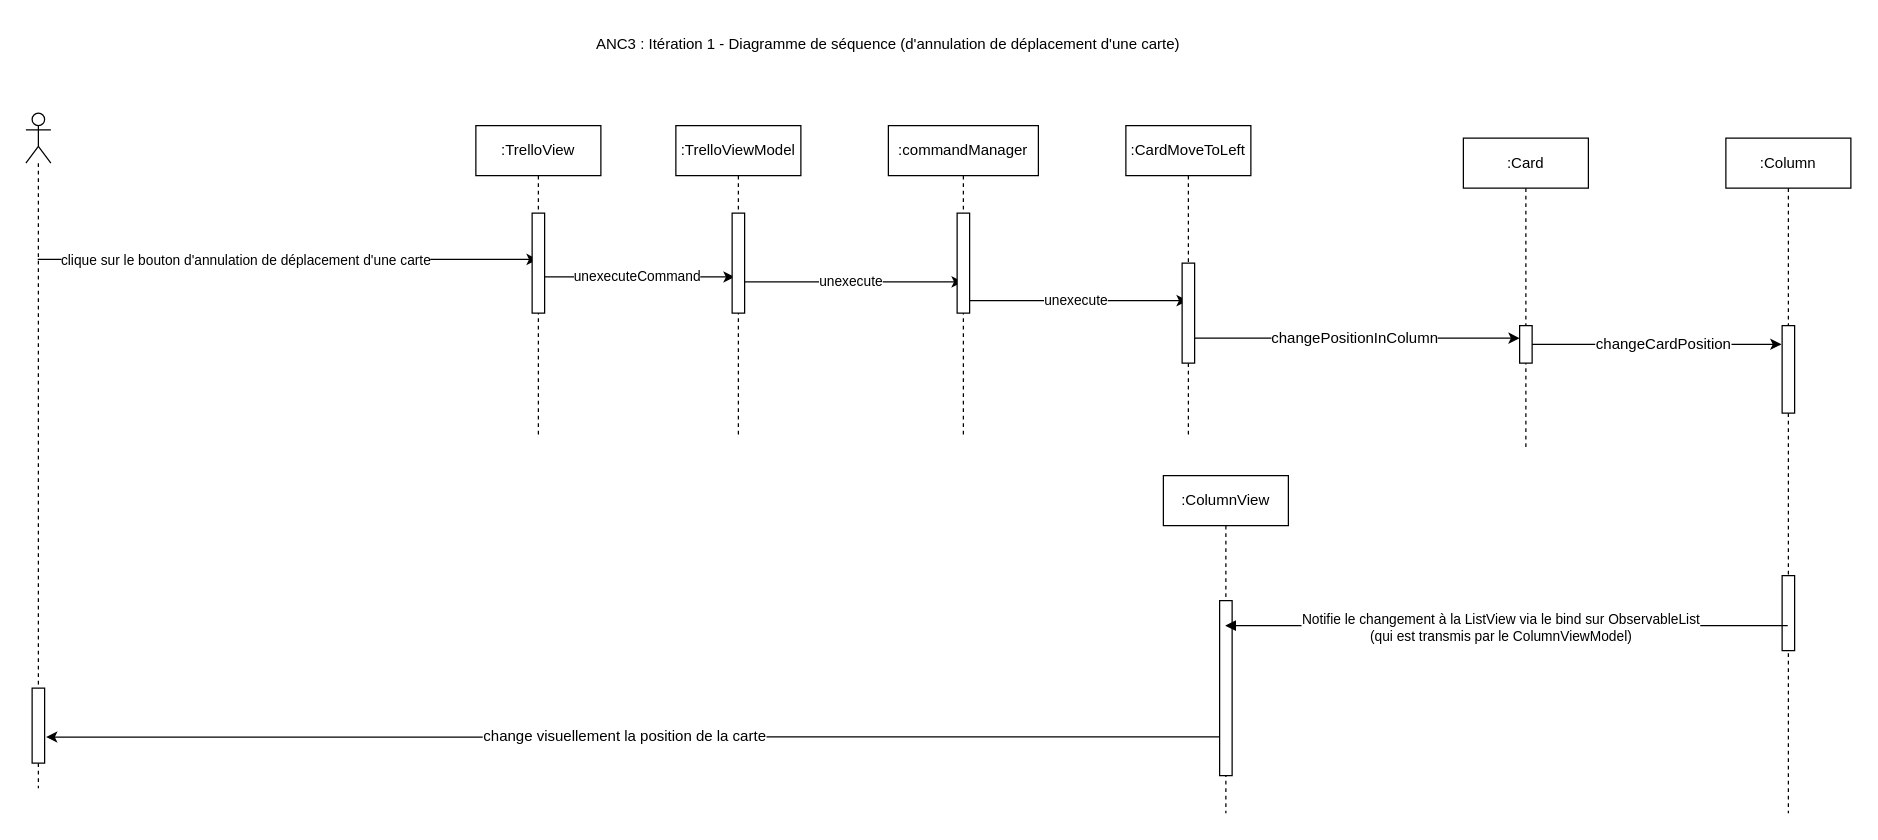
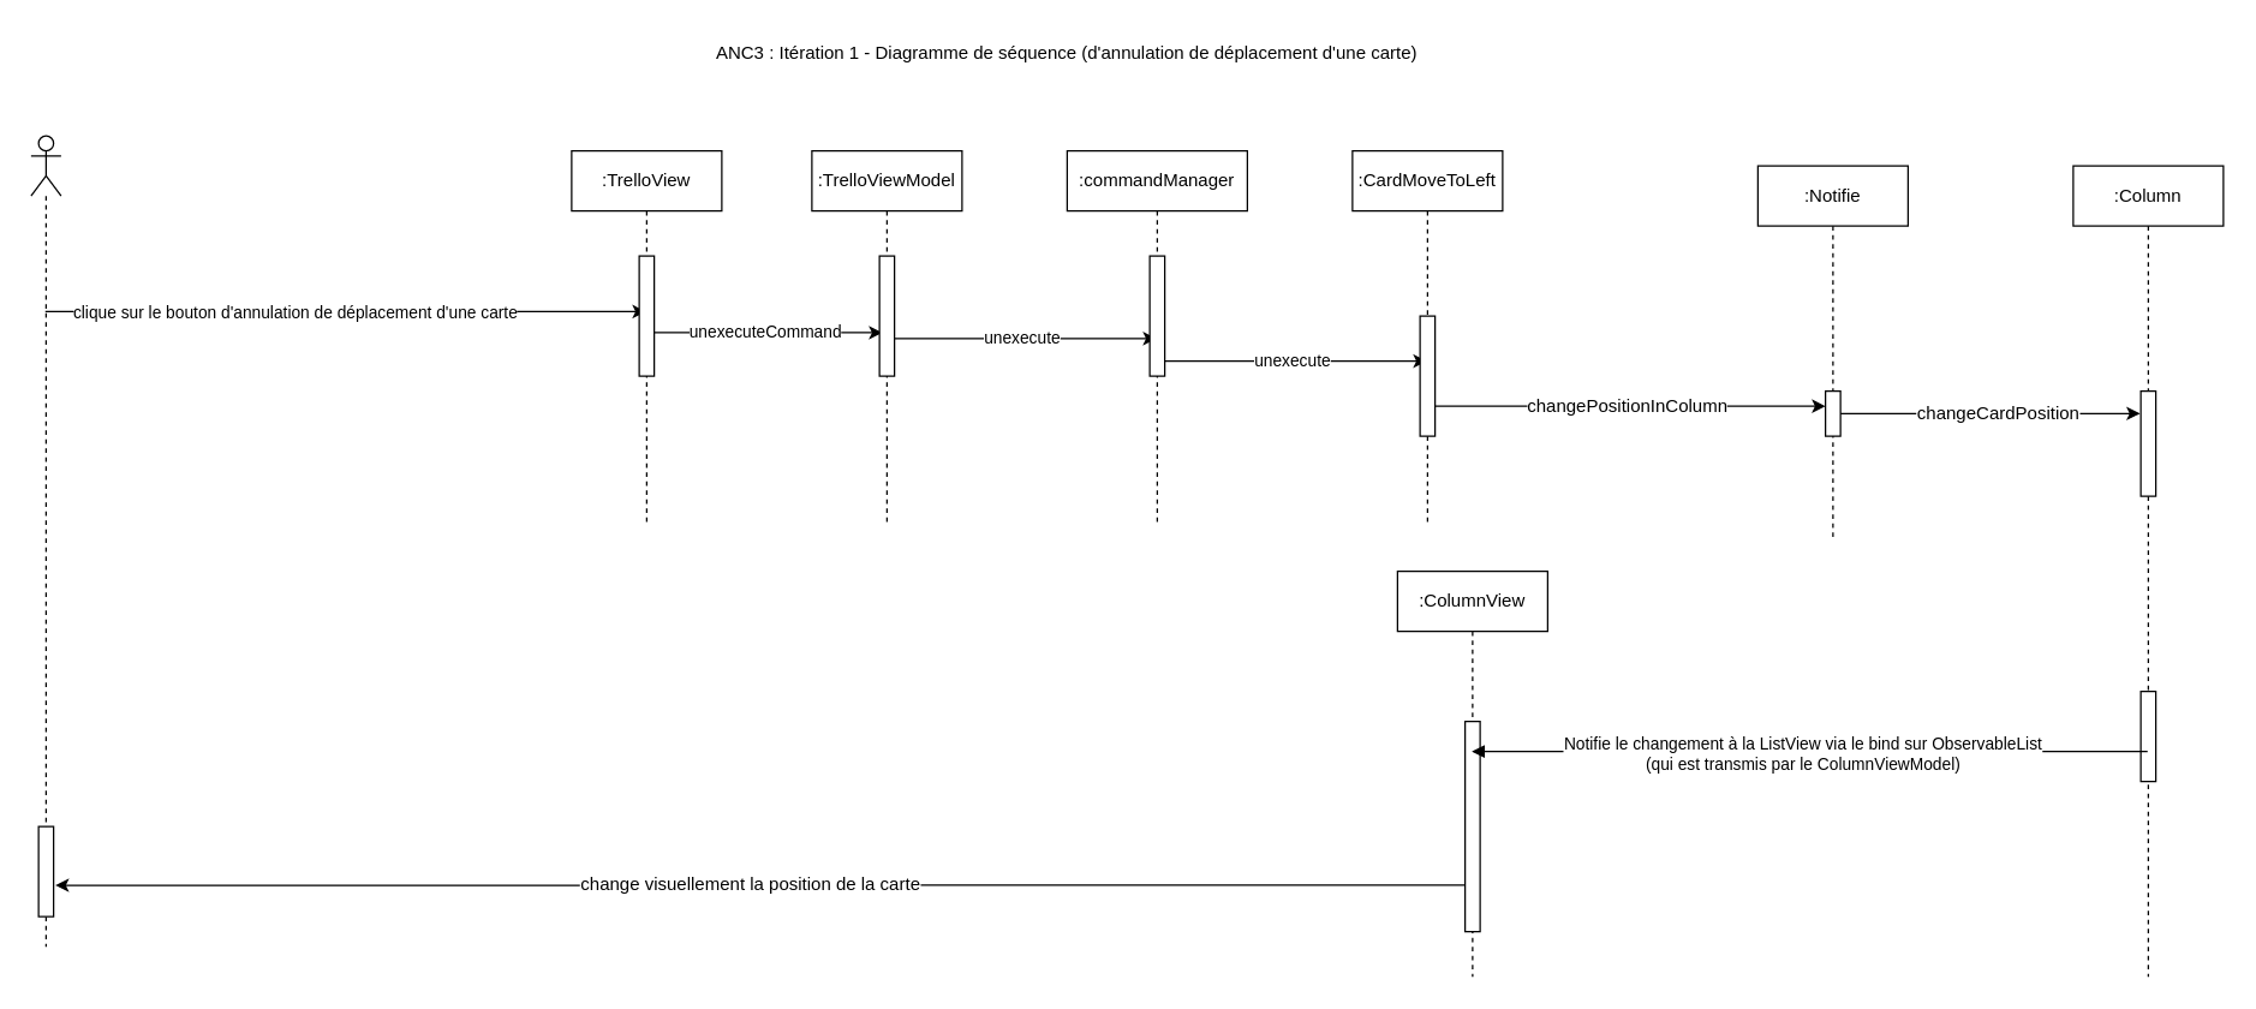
  <mxCell id="0" />
  <mxCell id="1" parent="0" />
  <mxCell id="2" style="edgeStyle=orthogonalEdgeStyle;rounded=0;orthogonalLoop=1;jettySize=auto;html=1;" edge="1" parent="1"><mxGeometry relative="1" as="geometry"><mxPoint x="29.5" y="207" as="sourcePoint" /><mxPoint x="429.5" y="207" as="targetPoint" /><Array as="points"><mxPoint x="130" y="207" /><mxPoint x="130" y="207" /></Array></mxGeometry></mxCell>
  <mxCell id="3" value="clique sur le bouton d'annulation de déplacement d'une carte" style="edgeLabel;html=1;align=center;verticalAlign=middle;resizable=0;points=[];" vertex="1" connectable="0" parent="2"><mxGeometry x="-0.168" relative="1" as="geometry"><mxPoint as="offset" /></mxGeometry></mxCell>
  <mxCell id="4" value="" style="shape=umlLifeline;participant=umlActor;perimeter=lifelinePerimeter;whiteSpace=wrap;html=1;container=1;collapsible=0;recursiveResize=0;verticalAlign=top;spacingTop=36;outlineConnect=0;" vertex="1" parent="1"><mxGeometry x="20" y="90" width="20" height="540" as="geometry" /></mxCell>
  <mxCell id="5" value="" style="html=1;points=[];perimeter=orthogonalPerimeter;fontSize=12;" vertex="1" parent="4"><mxGeometry x="5" y="460" width="10" height="60" as="geometry" /></mxCell>
- <mxCell id="6" value=":Card" style="shape=umlLifeline;perimeter=lifelinePerimeter;whiteSpace=wrap;html=1;container=1;collapsible=0;recursiveResize=0;outlineConnect=0;" vertex="1" parent="1"><mxGeometry x="1170" y="110" width="100" height="250" as="geometry" /></mxCell>
+ <mxCell id="6" value=":Notifie" style="shape=umlLifeline;perimeter=lifelinePerimeter;whiteSpace=wrap;html=1;container=1;collapsible=0;recursiveResize=0;outlineConnect=0;" vertex="1" parent="1"><mxGeometry x="1170" y="110" width="100" height="250" as="geometry" /></mxCell>
  <mxCell id="7" value="" style="html=1;points=[];perimeter=orthogonalPerimeter;fontSize=12;" vertex="1" parent="6"><mxGeometry x="45" y="150" width="10" height="30" as="geometry" /></mxCell>
  <mxCell id="8" value="&lt;span style=&quot;font-size: 12px&quot;&gt;changePositionInColumn&lt;/span&gt;" style="edgeStyle=orthogonalEdgeStyle;rounded=0;orthogonalLoop=1;jettySize=auto;html=1;" edge="1" parent="1" source="28" target="7"><mxGeometry relative="1" as="geometry"><mxPoint x="1035.33" y="269.2" as="sourcePoint" /><mxPoint x="1210" y="270" as="targetPoint" /><Array as="points"><mxPoint x="1180" y="270" /><mxPoint x="1180" y="270" /></Array></mxGeometry></mxCell>
  <mxCell id="9" value=":Column" style="shape=umlLifeline;perimeter=lifelinePerimeter;whiteSpace=wrap;html=1;container=1;collapsible=0;recursiveResize=0;outlineConnect=0;fontSize=12;" vertex="1" parent="1"><mxGeometry x="1380" y="110" width="100" height="540" as="geometry" /></mxCell>
  <mxCell id="10" value="" style="html=1;points=[];perimeter=orthogonalPerimeter;fontSize=12;" vertex="1" parent="9"><mxGeometry x="45" y="150" width="10" height="70" as="geometry" /></mxCell>
  <mxCell id="11" value="" style="html=1;points=[];perimeter=orthogonalPerimeter;fontSize=12;" vertex="1" parent="9"><mxGeometry x="45" y="350" width="10" height="60" as="geometry" /></mxCell>
  <mxCell id="12" value=":ColumnView" style="shape=umlLifeline;perimeter=lifelinePerimeter;whiteSpace=wrap;html=1;container=1;collapsible=0;recursiveResize=0;outlineConnect=0;fontSize=12;" vertex="1" parent="1"><mxGeometry x="930" y="380" width="100" height="270" as="geometry" /></mxCell>
  <mxCell id="13" value="" style="html=1;points=[];perimeter=orthogonalPerimeter;fontSize=12;" vertex="1" parent="12"><mxGeometry x="45" y="100" width="10" height="140" as="geometry" /></mxCell>
  <mxCell id="14" value="changeCardPosition" style="edgeStyle=orthogonalEdgeStyle;rounded=0;orthogonalLoop=1;jettySize=auto;html=1;entryX=-0.05;entryY=0.214;entryDx=0;entryDy=0;entryPerimeter=0;strokeWidth=1;fontSize=12;" edge="1" parent="1" source="7" target="10"><mxGeometry x="0.053" relative="1" as="geometry"><mxPoint as="offset" /></mxGeometry></mxCell>
  <mxCell id="15" value="change visuellement la position de la carte" style="edgeStyle=orthogonalEdgeStyle;rounded=0;orthogonalLoop=1;jettySize=auto;html=1;strokeWidth=1;fontSize=12;entryX=1.117;entryY=0.653;entryDx=0;entryDy=0;entryPerimeter=0;" edge="1" parent="1" source="13" target="5"><mxGeometry x="0.015" relative="1" as="geometry"><mxPoint x="590" y="610" as="targetPoint" /><Array as="points"><mxPoint x="940" y="589" /><mxPoint x="940" y="589" /></Array><mxPoint as="offset" /></mxGeometry></mxCell>
  <mxCell id="16" value="" style="html=1;verticalAlign=bottom;labelBackgroundColor=none;endArrow=block;endFill=1;" edge="1" parent="1" source="9" target="12"><mxGeometry width="160" relative="1" as="geometry"><mxPoint x="1330" y="560" as="sourcePoint" /><mxPoint x="1219.667" y="500" as="targetPoint" /><Array as="points"><mxPoint x="1310" y="500" /></Array></mxGeometry></mxCell>
  <mxCell id="17" value="Notifie le changement à la ListView via le bind sur ObservableList &lt;br&gt;(qui est transmis par le ColumnViewModel)" style="edgeLabel;html=1;align=center;verticalAlign=middle;resizable=0;points=[];" vertex="1" connectable="0" parent="16"><mxGeometry x="0.024" y="1" relative="1" as="geometry"><mxPoint as="offset" /></mxGeometry></mxCell>
  <mxCell id="18" value="ANC3 : Itération 1 - Diagramme de séquence (d'annulation de déplacement d'une carte)" style="text;html=1;strokeColor=none;fillColor=none;align=center;verticalAlign=middle;whiteSpace=wrap;rounded=0;" vertex="1" parent="1"><mxGeometry x="440" y="20" width="540" height="30" as="geometry" /></mxCell>
  <mxCell id="19" value="unexecuteCommand" style="edgeStyle=orthogonalEdgeStyle;rounded=0;orthogonalLoop=1;jettySize=auto;html=1;entryX=0.2;entryY=0.688;entryDx=0;entryDy=0;entryPerimeter=0;" edge="1" parent="1"><mxGeometry relative="1" as="geometry"><mxPoint x="429.5" y="221.04" as="sourcePoint" /><mxPoint x="587" y="221.04" as="targetPoint" /></mxGeometry></mxCell>
  <mxCell id="20" value=":TrelloView" style="shape=umlLifeline;perimeter=lifelinePerimeter;whiteSpace=wrap;html=1;container=1;collapsible=0;recursiveResize=0;outlineConnect=0;" vertex="1" parent="1"><mxGeometry x="380" y="100" width="100" height="250" as="geometry" /></mxCell>
  <mxCell id="21" value="" style="html=1;points=[];perimeter=orthogonalPerimeter;fontSize=12;" vertex="1" parent="20"><mxGeometry x="45" y="70" width="10" height="80" as="geometry" /></mxCell>
  <mxCell id="22" value="unexecute" style="edgeStyle=orthogonalEdgeStyle;rounded=0;orthogonalLoop=1;jettySize=auto;html=1;" edge="1" parent="1" source="23" target="26"><mxGeometry relative="1" as="geometry" /></mxCell>
  <mxCell id="23" value=":TrelloViewModel" style="shape=umlLifeline;perimeter=lifelinePerimeter;whiteSpace=wrap;html=1;container=1;collapsible=0;recursiveResize=0;outlineConnect=0;" vertex="1" parent="1"><mxGeometry x="540" y="100" width="100" height="250" as="geometry" /></mxCell>
  <mxCell id="24" value="" style="html=1;points=[];perimeter=orthogonalPerimeter;fontSize=12;" vertex="1" parent="23"><mxGeometry x="45" y="70" width="10" height="80" as="geometry" /></mxCell>
  <mxCell id="25" value="unexecute" style="edgeStyle=orthogonalEdgeStyle;rounded=0;orthogonalLoop=1;jettySize=auto;html=1;" edge="1" parent="1" source="26" target="28"><mxGeometry relative="1" as="geometry"><Array as="points"><mxPoint x="880" y="240" /><mxPoint x="880" y="240" /></Array></mxGeometry></mxCell>
  <mxCell id="26" value=":commandManager" style="shape=umlLifeline;perimeter=lifelinePerimeter;whiteSpace=wrap;html=1;container=1;collapsible=0;recursiveResize=0;outlineConnect=0;" vertex="1" parent="1"><mxGeometry x="710" y="100" width="120" height="250" as="geometry" /></mxCell>
  <mxCell id="27" value="" style="html=1;points=[];perimeter=orthogonalPerimeter;fontSize=12;" vertex="1" parent="26"><mxGeometry x="55" y="70" width="10" height="80" as="geometry" /></mxCell>
  <mxCell id="28" value=":CardMoveToLeft" style="shape=umlLifeline;perimeter=lifelinePerimeter;whiteSpace=wrap;html=1;container=1;collapsible=0;recursiveResize=0;outlineConnect=0;" vertex="1" parent="1"><mxGeometry x="900" y="100" width="100" height="250" as="geometry" /></mxCell>
  <mxCell id="29" value="" style="html=1;points=[];perimeter=orthogonalPerimeter;fontSize=12;" vertex="1" parent="28"><mxGeometry x="45" y="110" width="10" height="80" as="geometry" /></mxCell>
